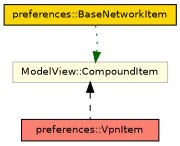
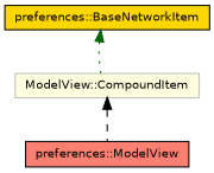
  digraph {
    node [color=black fontname=Helvetica fontsize=10 shape=record style=filled]
    edge [dir=back fontname=Helvetica fontsize=10 labelfontname=Helvetica labelfontsize=10]
    n1 [fillcolor=gold fontcolor=black height=0.2 label="preferences::BaseNetworkItem" width=0.4]
-   n2 [fillcolor=salmon height=0.2 label="preferences::VpnItem" width=0.4]
+   n2 [fillcolor=salmon height=0.2 label="preferences::ModelView" width=0.4]
    n3 [color=grey75 fillcolor=lightyellow height=0.2 label="ModelView::CompoundItem" width=0.4]
-   n3 -> n1 [color=darkgreen style=dotted]
+   n1 -> n3 [color=darkgreen style=dotted]
    n3 -> n2 [color=black style=dashed]
  }
